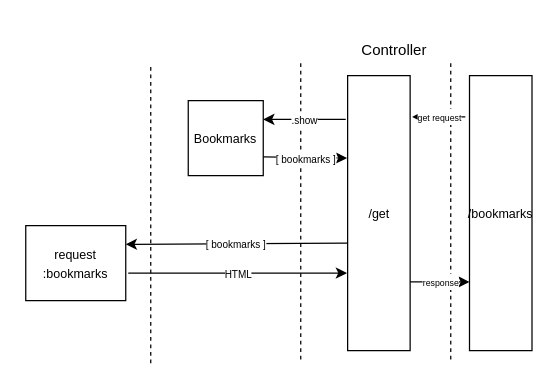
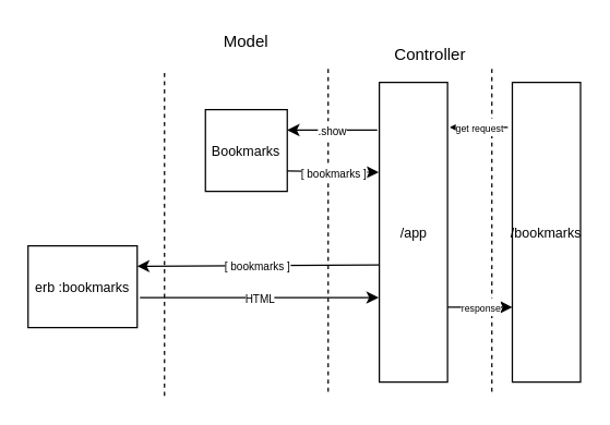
  <mxCell id="0" />
  <mxCell id="1" parent="0" />
  <mxCell id="2" value="" style="endArrow=none;dashed=1;html=1;" edge="1" parent="1"><mxGeometry width="50" height="50" relative="1" as="geometry"><mxPoint x="120" y="290" as="sourcePoint" /><mxPoint x="120" y="50" as="targetPoint" /></mxGeometry></mxCell>
  <mxCell id="3" value="" style="endArrow=none;dashed=1;html=1;" edge="1" parent="1"><mxGeometry width="50" height="50" relative="1" as="geometry"><mxPoint x="240" y="50" as="sourcePoint" /><mxPoint x="240" y="290" as="targetPoint" /></mxGeometry></mxCell>
  <mxCell id="4" value="" style="endArrow=none;dashed=1;html=1;" edge="1" parent="1"><mxGeometry width="50" height="50" relative="1" as="geometry"><mxPoint x="360" y="50" as="sourcePoint" /><mxPoint x="360" y="290" as="targetPoint" /></mxGeometry></mxCell>
  <mxCell id="5" value="Controller" style="text;html=1;strokeColor=none;fillColor=none;align=center;verticalAlign=middle;whiteSpace=wrap;rounded=0;" vertex="1" parent="1"><mxGeometry x="295" y="30" width="40" height="20" as="geometry" /></mxCell>
+ <mxCell id="6" value="Model" style="text;html=1;strokeColor=none;fillColor=none;align=center;verticalAlign=middle;whiteSpace=wrap;rounded=0;" vertex="1" parent="1"><mxGeometry x="160" y="20" width="40" height="20" as="geometry" /></mxCell>
  <mxCell id="7" value="&lt;font style=&quot;font-size: 10px&quot;&gt;/bookmarks&lt;/font&gt;" style="text;html=1;strokeColor=#000000;fillColor=none;align=center;verticalAlign=middle;whiteSpace=wrap;rounded=0;" vertex="1" parent="1"><mxGeometry x="375" y="60" width="50" height="220" as="geometry" /></mxCell>
- <mxCell id="8" value="&lt;font style=&quot;font-size: 10px&quot;&gt;/get&lt;/font&gt;" style="text;html=1;strokeColor=#000000;fillColor=none;align=center;verticalAlign=middle;whiteSpace=wrap;rounded=0;" vertex="1" parent="1"><mxGeometry x="277.5" y="60" width="50" height="220" as="geometry" /></mxCell>
+ <mxCell id="8" value="&lt;font style=&quot;font-size: 10px&quot;&gt;/app&lt;/font&gt;" style="text;html=1;strokeColor=#000000;fillColor=none;align=center;verticalAlign=middle;whiteSpace=wrap;rounded=0;" vertex="1" parent="1"><mxGeometry x="277.5" y="60" width="50" height="220" as="geometry" /></mxCell>
  <mxCell id="9" value="&lt;font style=&quot;font-size: 10px&quot;&gt;Bookmarks&lt;/font&gt;" style="text;html=1;strokeColor=#000000;fillColor=none;align=center;verticalAlign=middle;whiteSpace=wrap;rounded=0;" vertex="1" parent="1"><mxGeometry x="150" y="80" width="60" height="60" as="geometry" /></mxCell>
- <mxCell id="10" value="&lt;font style=&quot;font-size: 10px&quot;&gt;request :bookmarks&lt;/font&gt;" style="text;html=1;strokeColor=#000000;fillColor=none;align=center;verticalAlign=middle;whiteSpace=wrap;rounded=0;" vertex="1" parent="1"><mxGeometry x="20" y="180" width="80" height="60" as="geometry" /></mxCell>
+ <mxCell id="10" value="&lt;font style=&quot;font-size: 10px&quot;&gt;erb :bookmarks&lt;/font&gt;" style="text;html=1;strokeColor=#000000;fillColor=none;align=center;verticalAlign=middle;whiteSpace=wrap;rounded=0;" vertex="1" parent="1"><mxGeometry x="20" y="180" width="80" height="60" as="geometry" /></mxCell>
  <mxCell id="11" value="&lt;font style=&quot;font-size: 7px&quot;&gt;get request&lt;/font&gt;" style="endArrow=classic;html=1;exitX=-0.067;exitY=0.15;exitDx=0;exitDy=0;exitPerimeter=0;entryX=1.033;entryY=0.15;entryDx=0;entryDy=0;entryPerimeter=0;" edge="1" parent="1" source="7" target="8"><mxGeometry width="50" height="50" relative="1" as="geometry"><mxPoint x="20" y="360" as="sourcePoint" /><mxPoint x="70" y="310" as="targetPoint" /></mxGeometry></mxCell>
  <mxCell id="12" value="&lt;font style=&quot;font-size: 7px&quot;&gt;response&lt;/font&gt;" style="endArrow=classic;html=1;entryX=0;entryY=0.75;entryDx=0;entryDy=0;exitX=1;exitY=0.75;exitDx=0;exitDy=0;" edge="1" parent="1" source="8" target="7"><mxGeometry width="50" height="50" relative="1" as="geometry"><mxPoint x="20" y="360" as="sourcePoint" /><mxPoint x="70" y="310" as="targetPoint" /></mxGeometry></mxCell>
  <mxCell id="13" value="&lt;font style=&quot;font-size: 8px&quot;&gt;.&lt;font style=&quot;font-size: 8px&quot;&gt;show&lt;/font&gt;&lt;/font&gt;" style="endArrow=classic;html=1;entryX=1;entryY=0.25;entryDx=0;entryDy=0;exitX=-0.03;exitY=0.159;exitDx=0;exitDy=0;exitPerimeter=0;" edge="1" parent="1" source="8" target="9"><mxGeometry width="50" height="50" relative="1" as="geometry"><mxPoint x="20" y="360" as="sourcePoint" /><mxPoint x="190" y="330" as="targetPoint" /></mxGeometry></mxCell>
  <mxCell id="14" value="&lt;font style=&quot;font-size: 8px&quot;&gt;[ bookmarks ]&lt;/font&gt;" style="endArrow=classic;html=1;entryX=-0.01;entryY=0.3;entryDx=0;entryDy=0;entryPerimeter=0;exitX=1;exitY=0.75;exitDx=0;exitDy=0;" edge="1" parent="1" source="9" target="8"><mxGeometry width="50" height="50" relative="1" as="geometry"><mxPoint x="20" y="360" as="sourcePoint" /><mxPoint x="70" y="310" as="targetPoint" /></mxGeometry></mxCell>
  <mxCell id="15" value="&lt;font style=&quot;font-size: 8px&quot;&gt;[ bookmarks ]&lt;/font&gt;" style="endArrow=classic;html=1;entryX=1;entryY=0.25;entryDx=0;entryDy=0;exitX=-0.01;exitY=0.609;exitDx=0;exitDy=0;exitPerimeter=0;" edge="1" parent="1" source="8" target="10"><mxGeometry width="50" height="50" relative="1" as="geometry"><mxPoint x="220" y="135" as="sourcePoint" /><mxPoint x="287" y="136" as="targetPoint" /></mxGeometry></mxCell>
  <mxCell id="16" value="&lt;font style=&quot;font-size: 8px&quot;&gt;HTML&lt;/font&gt;" style="endArrow=classic;html=1;entryX=-0.01;entryY=0.718;entryDx=0;entryDy=0;entryPerimeter=0;exitX=1.025;exitY=0.633;exitDx=0;exitDy=0;exitPerimeter=0;" edge="1" parent="1" source="10" target="8"><mxGeometry width="50" height="50" relative="1" as="geometry"><mxPoint x="20" y="360" as="sourcePoint" /><mxPoint x="70" y="310" as="targetPoint" /></mxGeometry></mxCell>
